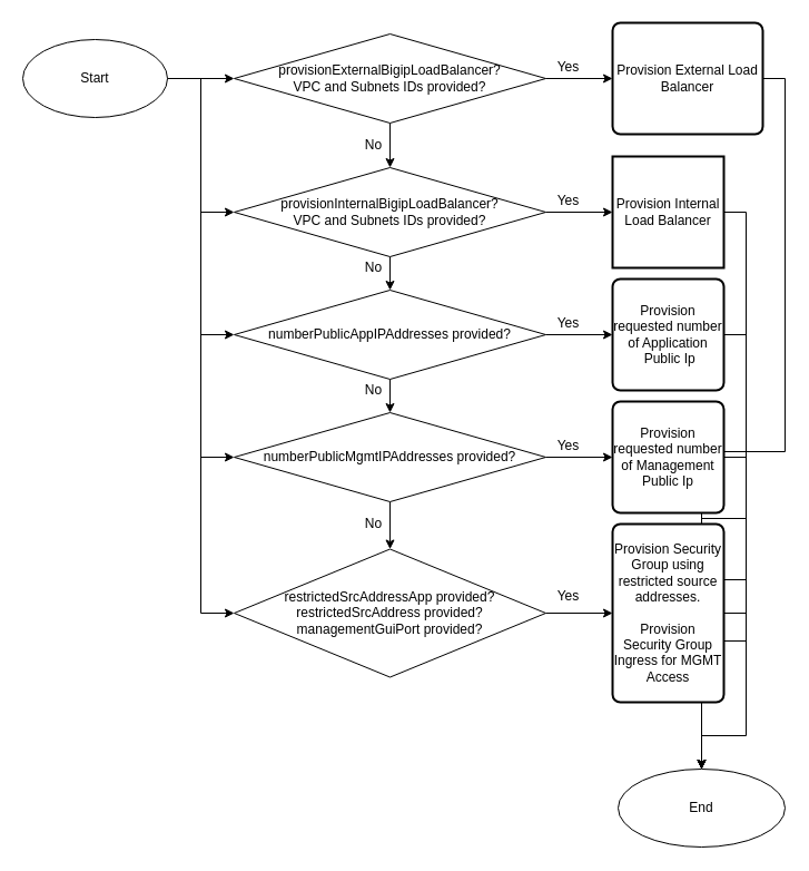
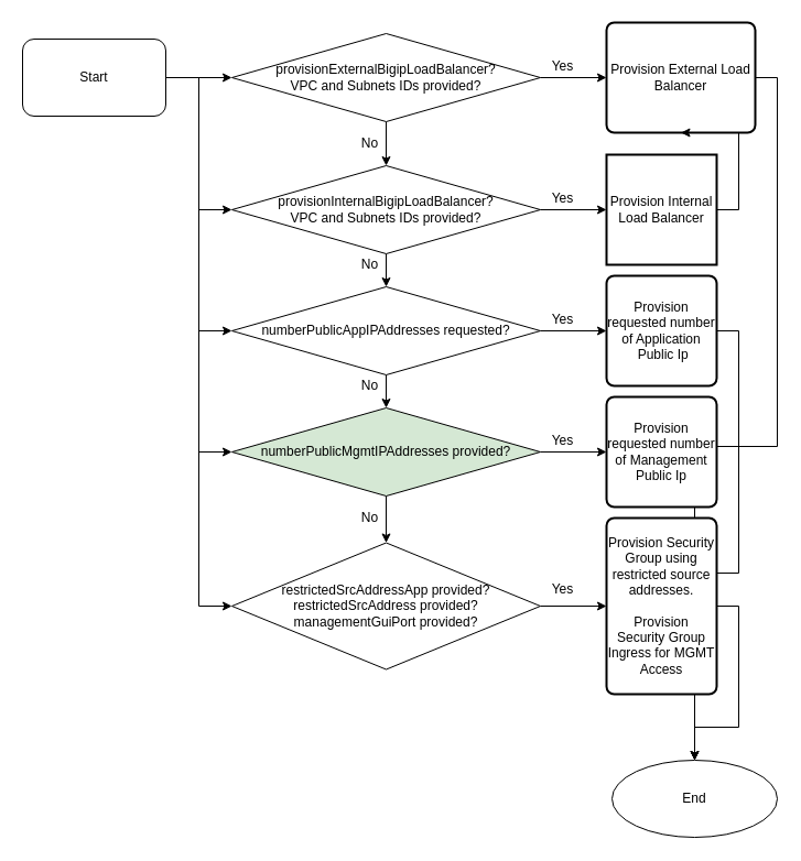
  <mxCell id="0" />
  <mxCell id="1" parent="0" />
  <mxCell id="2" style="edgeStyle=orthogonalEdgeStyle;rounded=0;orthogonalLoop=1;jettySize=auto;html=1;exitX=1;exitY=0.5;exitDx=0;exitDy=0;entryX=0;entryY=0.5;entryDx=0;entryDy=0;" parent="1" source="7" target="13" edge="1"><mxGeometry relative="1" as="geometry" /></mxCell>
  <mxCell id="3" style="edgeStyle=orthogonalEdgeStyle;rounded=0;orthogonalLoop=1;jettySize=auto;html=1;exitX=1;exitY=0.5;exitDx=0;exitDy=0;entryX=0;entryY=0.5;entryDx=0;entryDy=0;" parent="1" source="7" target="21" edge="1"><mxGeometry relative="1" as="geometry" /></mxCell>
  <mxCell id="4" style="edgeStyle=orthogonalEdgeStyle;rounded=0;orthogonalLoop=1;jettySize=auto;html=1;exitX=1;exitY=0.5;exitDx=0;exitDy=0;entryX=0;entryY=0.5;entryDx=0;entryDy=0;" parent="1" source="7" target="10" edge="1"><mxGeometry relative="1" as="geometry" /></mxCell>
  <mxCell id="5" style="edgeStyle=orthogonalEdgeStyle;rounded=0;orthogonalLoop=1;jettySize=auto;html=1;exitX=1;exitY=0.5;exitDx=0;exitDy=0;entryX=0;entryY=0.5;entryDx=0;entryDy=0;" edge="1" parent="1" source="7" target="31"><mxGeometry relative="1" as="geometry" /></mxCell>
  <mxCell id="6" style="edgeStyle=orthogonalEdgeStyle;rounded=0;orthogonalLoop=1;jettySize=auto;html=1;exitX=1;exitY=0.5;exitDx=0;exitDy=0;entryX=0;entryY=0.5;entryDx=0;entryDy=0;" edge="1" parent="1" source="7" target="37"><mxGeometry relative="1" as="geometry" /></mxCell>
- <mxCell id="7" value="Start" style="ellipse;whiteSpace=wrap;html=1;" parent="1" vertex="1"><mxGeometry x="20" y="35" width="130" height="70" as="geometry" /></mxCell>
+ <mxCell id="7" value="Start" style="whiteSpace=wrap;html=1;rounded=1;" parent="1" vertex="1"><mxGeometry x="20" y="35" width="130" height="70" as="geometry" /></mxCell>
  <mxCell id="8" style="edgeStyle=orthogonalEdgeStyle;rounded=0;orthogonalLoop=1;jettySize=auto;html=1;exitX=0.5;exitY=1;exitDx=0;exitDy=0;" parent="1" source="10" target="13" edge="1"><mxGeometry relative="1" as="geometry" /></mxCell>
  <mxCell id="9" style="edgeStyle=orthogonalEdgeStyle;rounded=0;orthogonalLoop=1;jettySize=auto;html=1;exitX=1;exitY=0.5;exitDx=0;exitDy=0;entryX=0;entryY=0.5;entryDx=0;entryDy=0;" parent="1" source="10" target="16" edge="1"><mxGeometry relative="1" as="geometry" /></mxCell>
  <mxCell id="10" value="provisionExternalBigipLoadBalancer?&lt;br&gt;VPC and Subnets IDs provided?" style="rhombus;whiteSpace=wrap;html=1;" parent="1" vertex="1"><mxGeometry x="210" y="30" width="280" height="80" as="geometry" /></mxCell>
  <mxCell id="11" style="edgeStyle=orthogonalEdgeStyle;rounded=0;orthogonalLoop=1;jettySize=auto;html=1;exitX=1;exitY=0.5;exitDx=0;exitDy=0;" parent="1" source="13" target="18" edge="1"><mxGeometry relative="1" as="geometry" /></mxCell>
  <mxCell id="12" style="edgeStyle=orthogonalEdgeStyle;rounded=0;orthogonalLoop=1;jettySize=auto;html=1;exitX=0.5;exitY=1;exitDx=0;exitDy=0;entryX=0.5;entryY=0;entryDx=0;entryDy=0;" parent="1" source="13" target="21" edge="1"><mxGeometry relative="1" as="geometry" /></mxCell>
  <mxCell id="13" value="provisionInternalBigipLoadBalancer?&lt;br&gt;VPC and Subnets IDs provided?" style="rhombus;whiteSpace=wrap;html=1;" parent="1" vertex="1"><mxGeometry x="210" y="150" width="280" height="80" as="geometry" /></mxCell>
  <mxCell id="14" value="No" style="text;html=1;align=center;verticalAlign=middle;resizable=0;points=[];autosize=1;" parent="1" vertex="1"><mxGeometry x="320" y="120" width="30" height="20" as="geometry" /></mxCell>
  <mxCell id="15" style="edgeStyle=orthogonalEdgeStyle;rounded=0;orthogonalLoop=1;jettySize=auto;html=1;exitX=1;exitY=0.5;exitDx=0;exitDy=0;" parent="1" source="16" target="25" edge="1"><mxGeometry relative="1" as="geometry" /></mxCell>
  <mxCell id="16" value="Provision External Load Balancer" style="rounded=1;whiteSpace=wrap;html=1;absoluteArcSize=1;arcSize=14;strokeWidth=2;" parent="1" vertex="1"><mxGeometry x="550" y="20" width="135" height="100" as="geometry" /></mxCell>
- <mxCell id="17" style="edgeStyle=orthogonalEdgeStyle;rounded=0;orthogonalLoop=1;jettySize=auto;html=1;exitX=1;exitY=0.5;exitDx=0;exitDy=0;entryX=0.5;entryY=0;entryDx=0;entryDy=0;" parent="1" source="18" target="25" edge="1"><mxGeometry relative="1" as="geometry" /></mxCell>
+ <mxCell id="17" style="edgeStyle=orthogonalEdgeStyle;rounded=0;orthogonalLoop=1;jettySize=auto;html=1;exitX=1;exitY=0.5;exitDx=0;exitDy=0;" parent="1" source="18" target="16" edge="1"><mxGeometry relative="1" as="geometry" /></mxCell>
  <mxCell id="18" value="Provision Internal Load Balancer" style="whiteSpace=wrap;html=1;absoluteArcSize=1;arcSize=14;strokeWidth=2;rounded=0;" parent="1" vertex="1"><mxGeometry x="550" y="140" width="100" height="100" as="geometry" /></mxCell>
  <mxCell id="19" style="edgeStyle=orthogonalEdgeStyle;rounded=0;orthogonalLoop=1;jettySize=auto;html=1;exitX=1;exitY=0.5;exitDx=0;exitDy=0;entryX=0;entryY=0.5;entryDx=0;entryDy=0;" parent="1" source="21" target="24" edge="1"><mxGeometry relative="1" as="geometry" /></mxCell>
  <mxCell id="20" style="edgeStyle=orthogonalEdgeStyle;rounded=0;orthogonalLoop=1;jettySize=auto;html=1;exitX=0.5;exitY=1;exitDx=0;exitDy=0;entryX=0.5;entryY=0;entryDx=0;entryDy=0;" edge="1" parent="1" source="21" target="31"><mxGeometry relative="1" as="geometry" /></mxCell>
- <mxCell id="21" value="numberPublicAppIPAddresses provided?" style="rhombus;whiteSpace=wrap;html=1;" parent="1" vertex="1"><mxGeometry x="210" y="260" width="280" height="80" as="geometry" /></mxCell>
+ <mxCell id="21" value="numberPublicAppIPAddresses requested?" style="rhombus;whiteSpace=wrap;html=1;" parent="1" vertex="1"><mxGeometry x="210" y="260" width="280" height="80" as="geometry" /></mxCell>
  <mxCell id="22" value="No" style="text;html=1;align=center;verticalAlign=middle;resizable=0;points=[];autosize=1;" parent="1" vertex="1"><mxGeometry x="320" y="230" width="30" height="20" as="geometry" /></mxCell>
  <mxCell id="23" style="edgeStyle=orthogonalEdgeStyle;rounded=0;orthogonalLoop=1;jettySize=auto;html=1;exitX=1;exitY=0.5;exitDx=0;exitDy=0;entryX=0.5;entryY=0;entryDx=0;entryDy=0;" parent="1" source="24" target="25" edge="1"><mxGeometry relative="1" as="geometry" /></mxCell>
  <mxCell id="24" value="Provision requested number of Application&lt;br&gt;&amp;nbsp;Public Ip" style="rounded=1;whiteSpace=wrap;html=1;absoluteArcSize=1;arcSize=14;strokeWidth=2;" parent="1" vertex="1"><mxGeometry x="550" y="250" width="100" height="100" as="geometry" /></mxCell>
  <mxCell id="25" value="End" style="ellipse;whiteSpace=wrap;html=1;" parent="1" vertex="1"><mxGeometry x="555" y="690" width="150" height="70" as="geometry" /></mxCell>
  <mxCell id="26" value="Yes" style="text;html=1;align=center;verticalAlign=middle;resizable=0;points=[];autosize=1;" parent="1" vertex="1"><mxGeometry x="490" y="280" width="40" height="20" as="geometry" /></mxCell>
  <mxCell id="27" value="Yes" style="text;html=1;align=center;verticalAlign=middle;resizable=0;points=[];autosize=1;" parent="1" vertex="1"><mxGeometry x="490" y="170" width="40" height="20" as="geometry" /></mxCell>
  <mxCell id="28" value="Yes" style="text;html=1;align=center;verticalAlign=middle;resizable=0;points=[];autosize=1;" parent="1" vertex="1"><mxGeometry x="490" y="50" width="40" height="20" as="geometry" /></mxCell>
  <mxCell id="29" style="edgeStyle=orthogonalEdgeStyle;rounded=0;orthogonalLoop=1;jettySize=auto;html=1;exitX=1;exitY=0.5;exitDx=0;exitDy=0;entryX=0;entryY=0.5;entryDx=0;entryDy=0;" edge="1" parent="1" source="31" target="33"><mxGeometry relative="1" as="geometry" /></mxCell>
  <mxCell id="30" style="edgeStyle=orthogonalEdgeStyle;rounded=0;orthogonalLoop=1;jettySize=auto;html=1;exitX=0.5;exitY=1;exitDx=0;exitDy=0;entryX=0.5;entryY=0;entryDx=0;entryDy=0;" edge="1" parent="1" source="31" target="37"><mxGeometry relative="1" as="geometry" /></mxCell>
- <mxCell id="31" value="numberPublicMgmtIPAddresses provided?" style="rhombus;whiteSpace=wrap;html=1;" vertex="1" parent="1"><mxGeometry x="210" y="370" width="280" height="80" as="geometry" /></mxCell>
- <mxCell id="32" style="edgeStyle=orthogonalEdgeStyle;rounded=0;orthogonalLoop=1;jettySize=auto;html=1;exitX=1;exitY=0.5;exitDx=0;exitDy=0;entryX=0.5;entryY=0;entryDx=0;entryDy=0;" edge="1" parent="1" source="33" target="25"><mxGeometry relative="1" as="geometry" /></mxCell>
+ <mxCell id="31" value="numberPublicMgmtIPAddresses provided?" style="rhombus;whiteSpace=wrap;html=1;fillColor=#d5e8d4;" vertex="1" parent="1"><mxGeometry x="210" y="370" width="280" height="80" as="geometry" /></mxCell>
  <mxCell id="33" value="Provision requested number of Management&lt;br&gt;Public Ip" style="rounded=1;whiteSpace=wrap;html=1;absoluteArcSize=1;arcSize=14;strokeWidth=2;" vertex="1" parent="1"><mxGeometry x="550" y="360" width="100" height="100" as="geometry" /></mxCell>
  <mxCell id="34" value="Yes" style="text;html=1;align=center;verticalAlign=middle;resizable=0;points=[];autosize=1;" vertex="1" parent="1"><mxGeometry x="490" y="390" width="40" height="20" as="geometry" /></mxCell>
  <mxCell id="35" value="No" style="text;html=1;align=center;verticalAlign=middle;resizable=0;points=[];autosize=1;" vertex="1" parent="1"><mxGeometry x="320" y="340" width="30" height="20" as="geometry" /></mxCell>
  <mxCell id="36" style="edgeStyle=orthogonalEdgeStyle;rounded=0;orthogonalLoop=1;jettySize=auto;html=1;exitX=1;exitY=0.5;exitDx=0;exitDy=0;" edge="1" parent="1" source="37" target="39"><mxGeometry relative="1" as="geometry" /></mxCell>
  <mxCell id="37" value="restrictedSrcAddressApp provided?&lt;br&gt;restrictedSrcAddress provided?&lt;br&gt;managementGuiPort provided?" style="rhombus;whiteSpace=wrap;html=1;" vertex="1" parent="1"><mxGeometry x="210" y="492.5" width="280" height="115" as="geometry" /></mxCell>
  <mxCell id="38" style="edgeStyle=orthogonalEdgeStyle;rounded=0;orthogonalLoop=1;jettySize=auto;html=1;exitX=1;exitY=0.5;exitDx=0;exitDy=0;entryX=0.5;entryY=0;entryDx=0;entryDy=0;" edge="1" parent="1" source="39" target="25"><mxGeometry relative="1" as="geometry" /></mxCell>
  <mxCell id="39" value="Provision Security Group using restricted source addresses.&lt;br&gt;&lt;br&gt;Provision Security&amp;nbsp;Group Ingress for MGMT Access" style="rounded=1;whiteSpace=wrap;html=1;absoluteArcSize=1;arcSize=14;strokeWidth=2;" vertex="1" parent="1"><mxGeometry x="550" y="470" width="100" height="160" as="geometry" /></mxCell>
  <mxCell id="40" value="Yes" style="text;html=1;align=center;verticalAlign=middle;resizable=0;points=[];autosize=1;" vertex="1" parent="1"><mxGeometry x="490" y="525" width="40" height="20" as="geometry" /></mxCell>
  <mxCell id="41" value="No" style="text;html=1;align=center;verticalAlign=middle;resizable=0;points=[];autosize=1;" vertex="1" parent="1"><mxGeometry x="320" y="460" width="30" height="20" as="geometry" /></mxCell>
